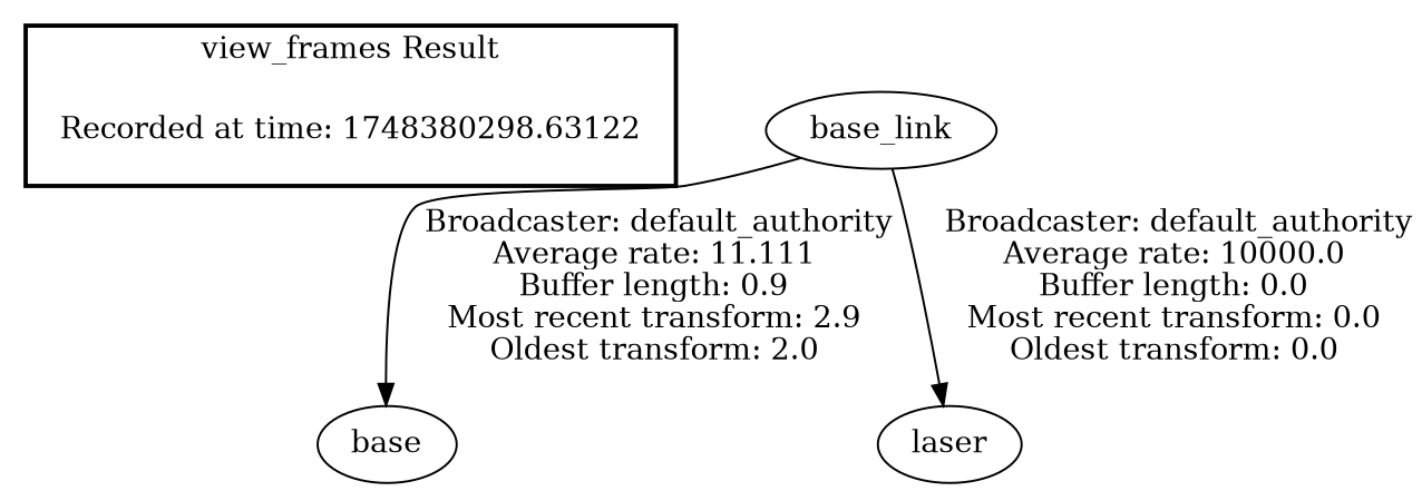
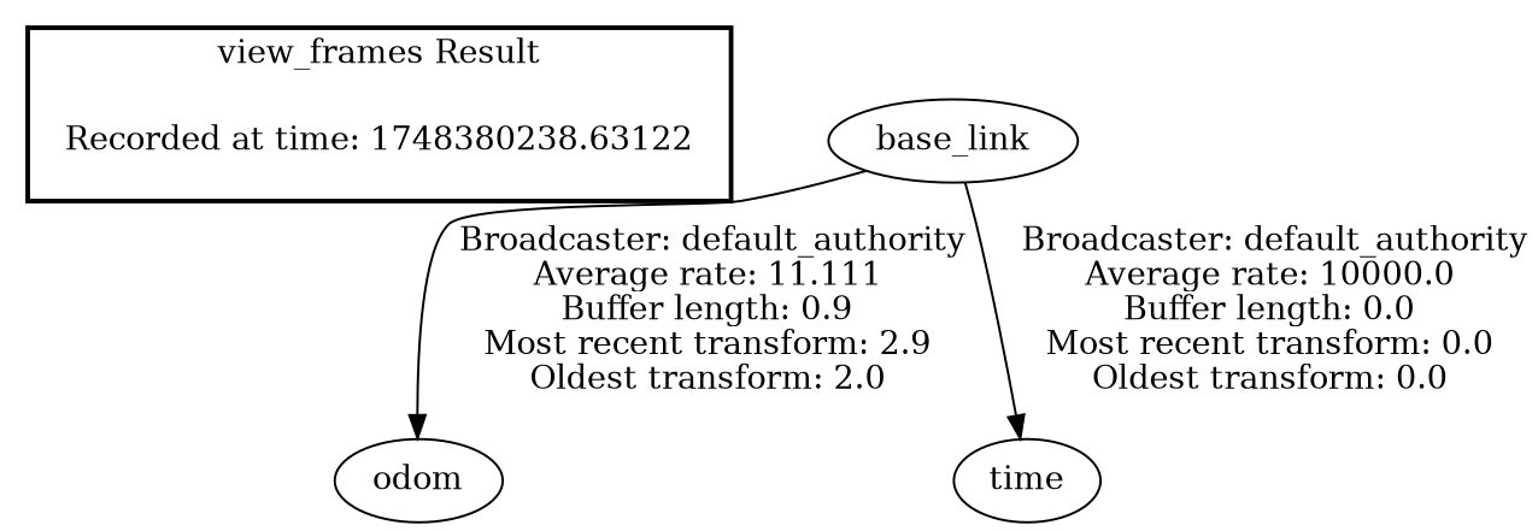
  digraph {
-   "Recorded at time: 1748380238.63122" [shape=plaintext label="Recorded at time: 1748380298.63122"]
-   odom [label=base]
+   "Recorded at time: 1748380238.63122" [shape=plaintext]
+   odom
    base_link
-   laser
+   laser [label=time]
    subgraph cluster_1 {
      color=black
      label="view_frames Result"
      style=bold
      "Recorded at time: 1748380238.63122"
    }
    "Recorded at time: 1748380238.63122" -> odom [style=invis]
    base_link -> odom [label=" Broadcaster: default_authority\nAverage rate: 11.111\nBuffer length: 0.9\nMost recent transform: 2.9\nOldest transform: 2.0\n"]
    base_link -> laser [label=" Broadcaster: default_authority\nAverage rate: 10000.0\nBuffer length: 0.0\nMost recent transform: 0.0\nOldest transform: 0.0\n"]
  }
